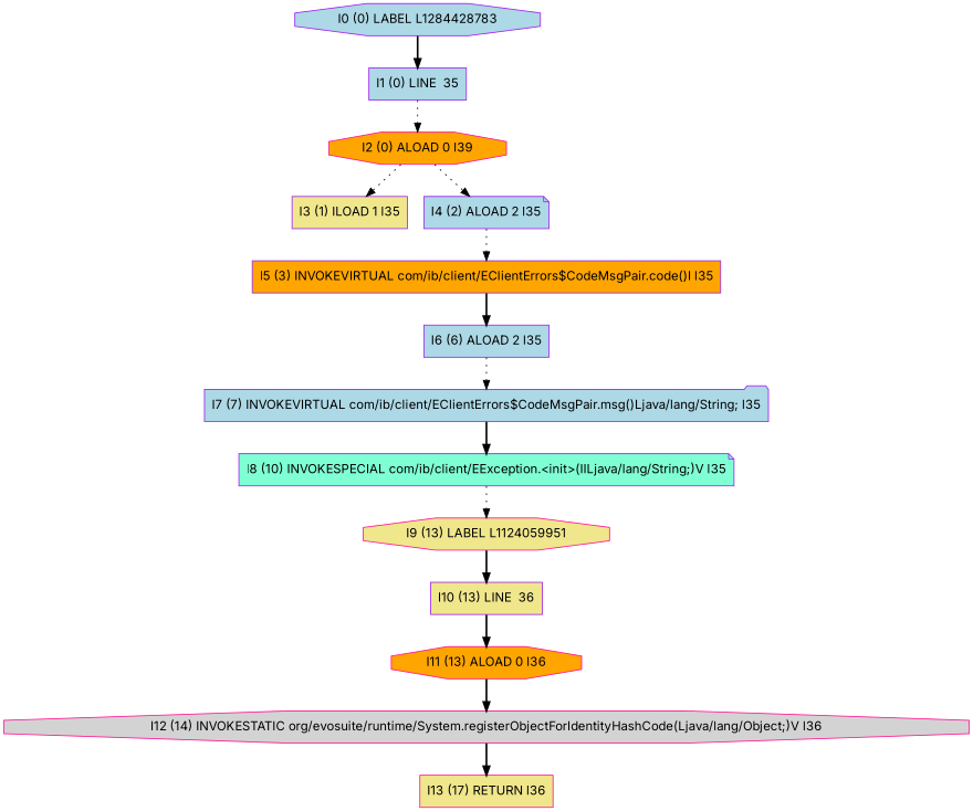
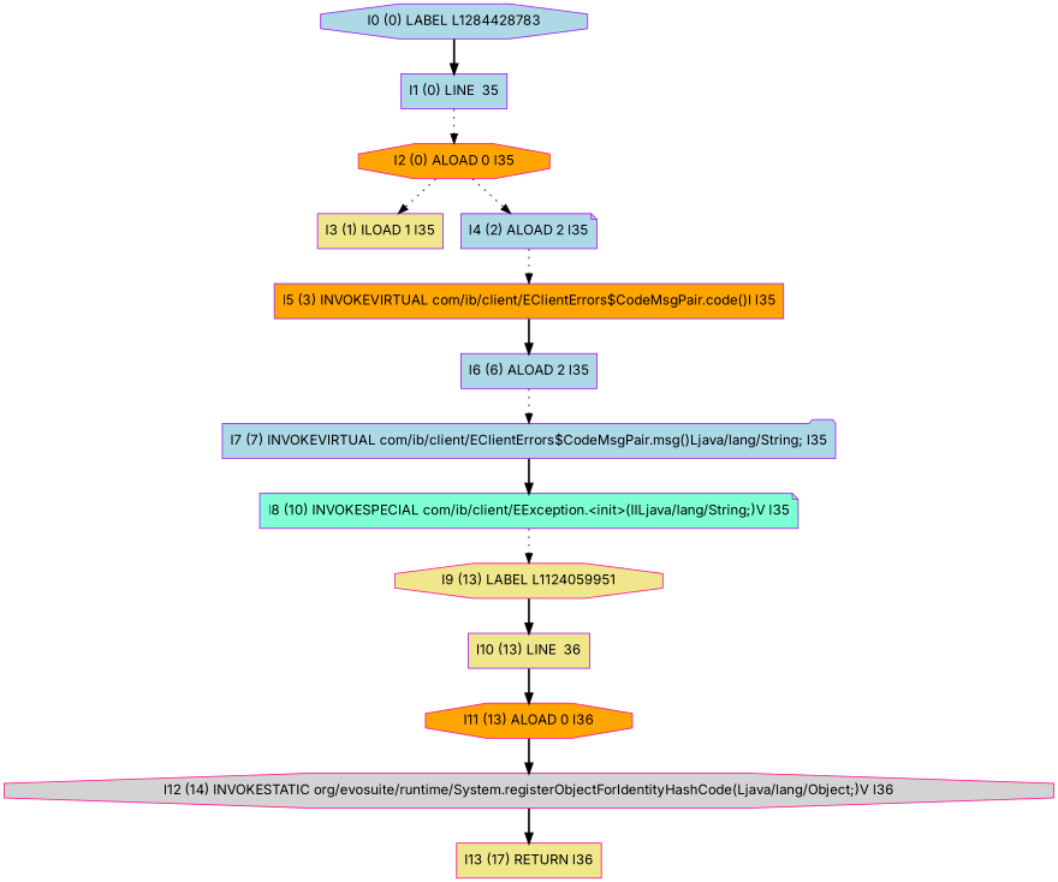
  digraph {
    fontname=Inter
    node [color=purple fillcolor=lightblue fontname=Inter shape=box style=filled]
    edge [fontname=Inter style=bold]
    n1 [label="I0 (0) LABEL L1284428783" shape=octagon]
    n2 [label="I1 (0) LINE  35"]
-   n3 [color=deeppink fillcolor=orange label="I2 (0) ALOAD 0 l39" shape=octagon]
+   n3 [color=deeppink fillcolor=orange label="I2 (0) ALOAD 0 l35" shape=octagon]
    n4 [fillcolor=khaki label="I3 (1) ILOAD 1 l35"]
    n5 [label="I4 (2) ALOAD 2 l35" shape=note]
    n6 [fillcolor=orange label="I5 (3) INVOKEVIRTUAL com/ib/client/EClientErrors$CodeMsgPair.code()I l35"]
    n7 [label="I6 (6) ALOAD 2 l35"]
    n8 [label="I7 (7) INVOKEVIRTUAL com/ib/client/EClientErrors$CodeMsgPair.msg()Ljava/lang/String; l35" shape=folder]
    n9 [fillcolor=aquamarine label="I8 (10) INVOKESPECIAL com/ib/client/EException.<init>(IILjava/lang/String;)V l35" shape=note]
    n10 [color=deeppink fillcolor=khaki label="I9 (13) LABEL L1124059951" shape=octagon]
    n11 [fillcolor=khaki label="I10 (13) LINE  36"]
    n12 [color=deeppink fillcolor=orange label="I11 (13) ALOAD 0 l36" shape=octagon]
    n13 [color=deeppink fillcolor=lightgrey label="I12 (14) INVOKESTATIC org/evosuite/runtime/System.registerObjectForIdentityHashCode(Ljava/lang/Object;)V l36" shape=octagon]
    n14 [color=deeppink fillcolor=khaki label="I13 (17) RETURN l36"]
    n1 -> n2
    n2 -> n3 [style=dotted]
    n3 -> n4 [style=dotted]
    n3 -> n5 [style=dotted]
    n5 -> n6 [style=dotted]
    n6 -> n7
    n7 -> n8 [style=dotted]
    n8 -> n9
    n9 -> n10 [style=dotted]
    n10 -> n11
    n11 -> n12
    n12 -> n13
    n13 -> n14
  }
